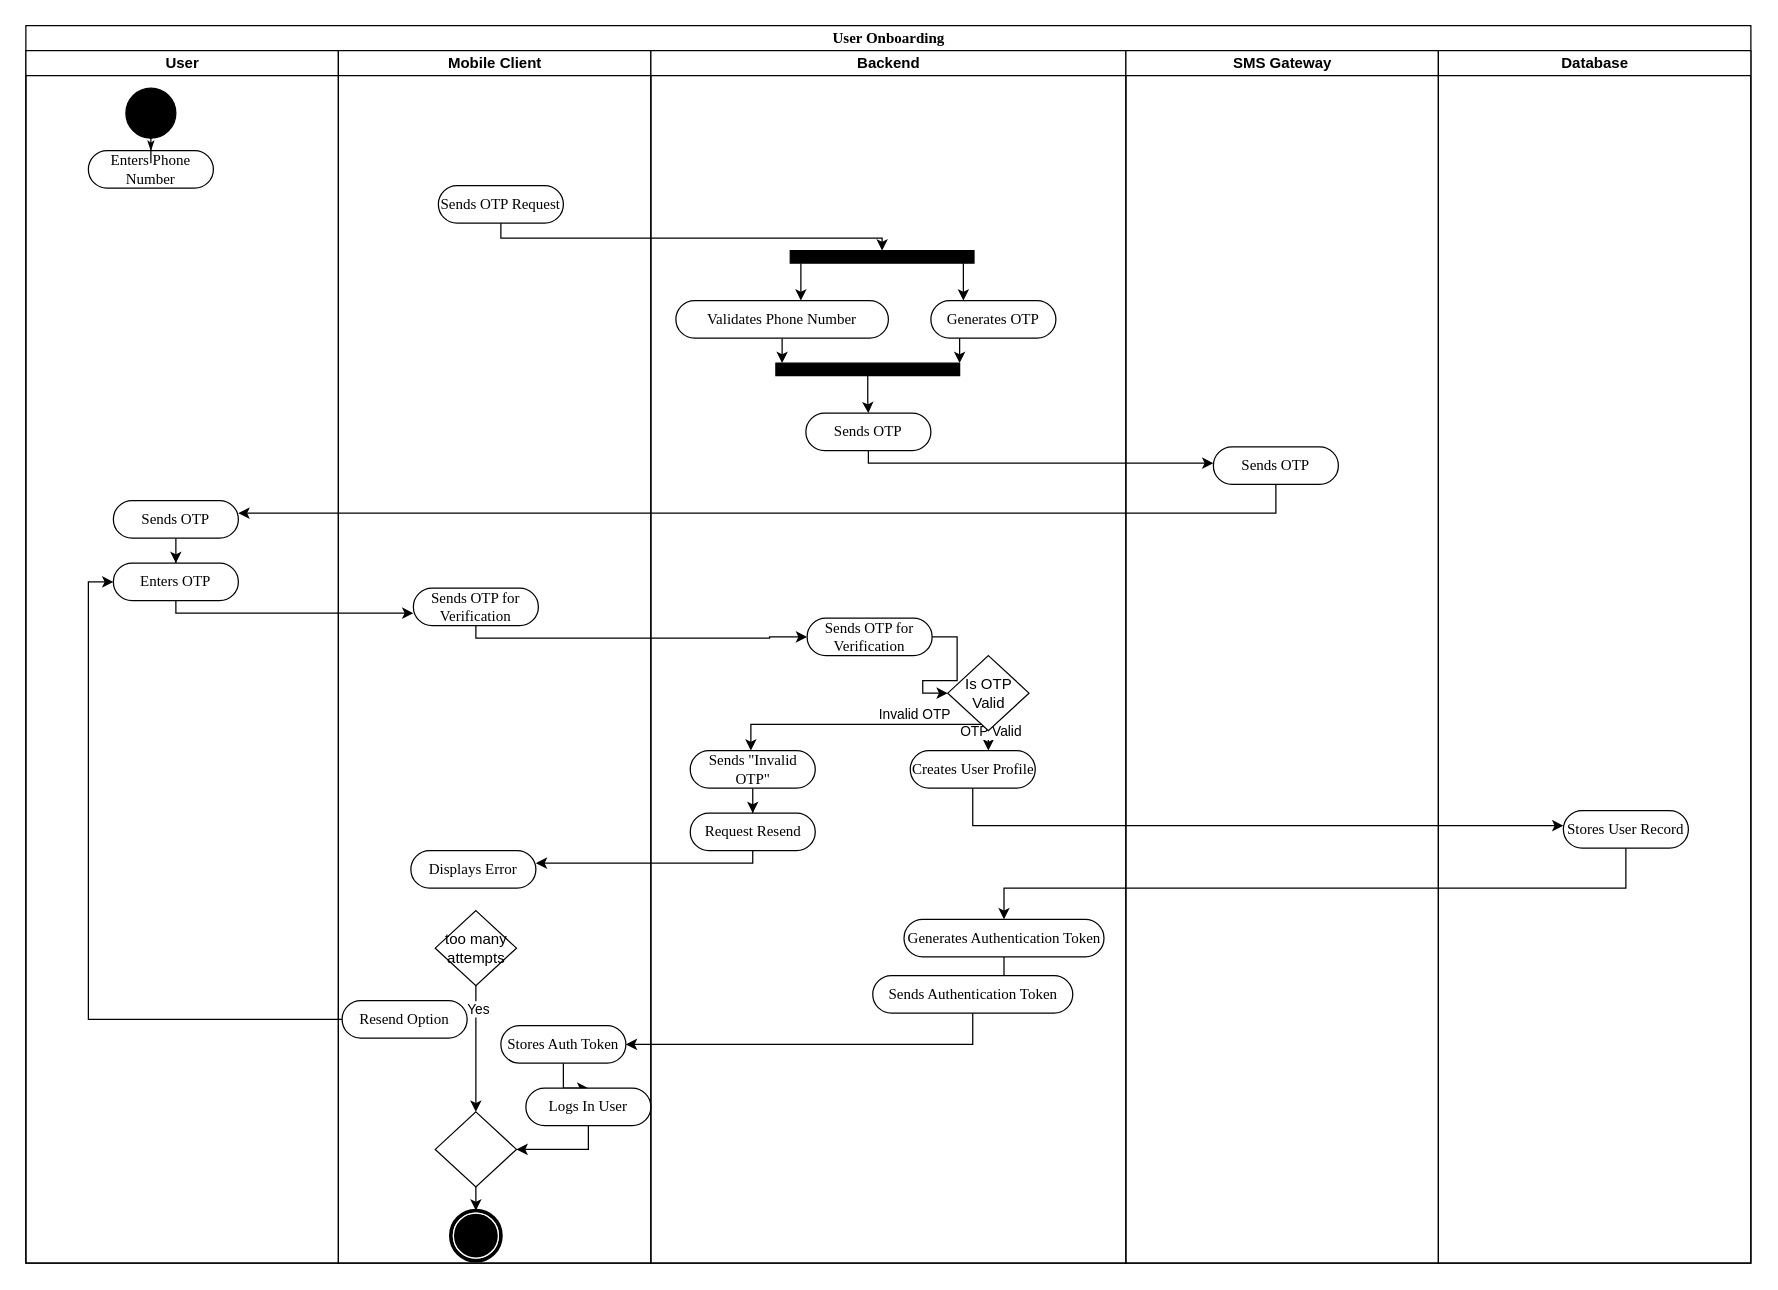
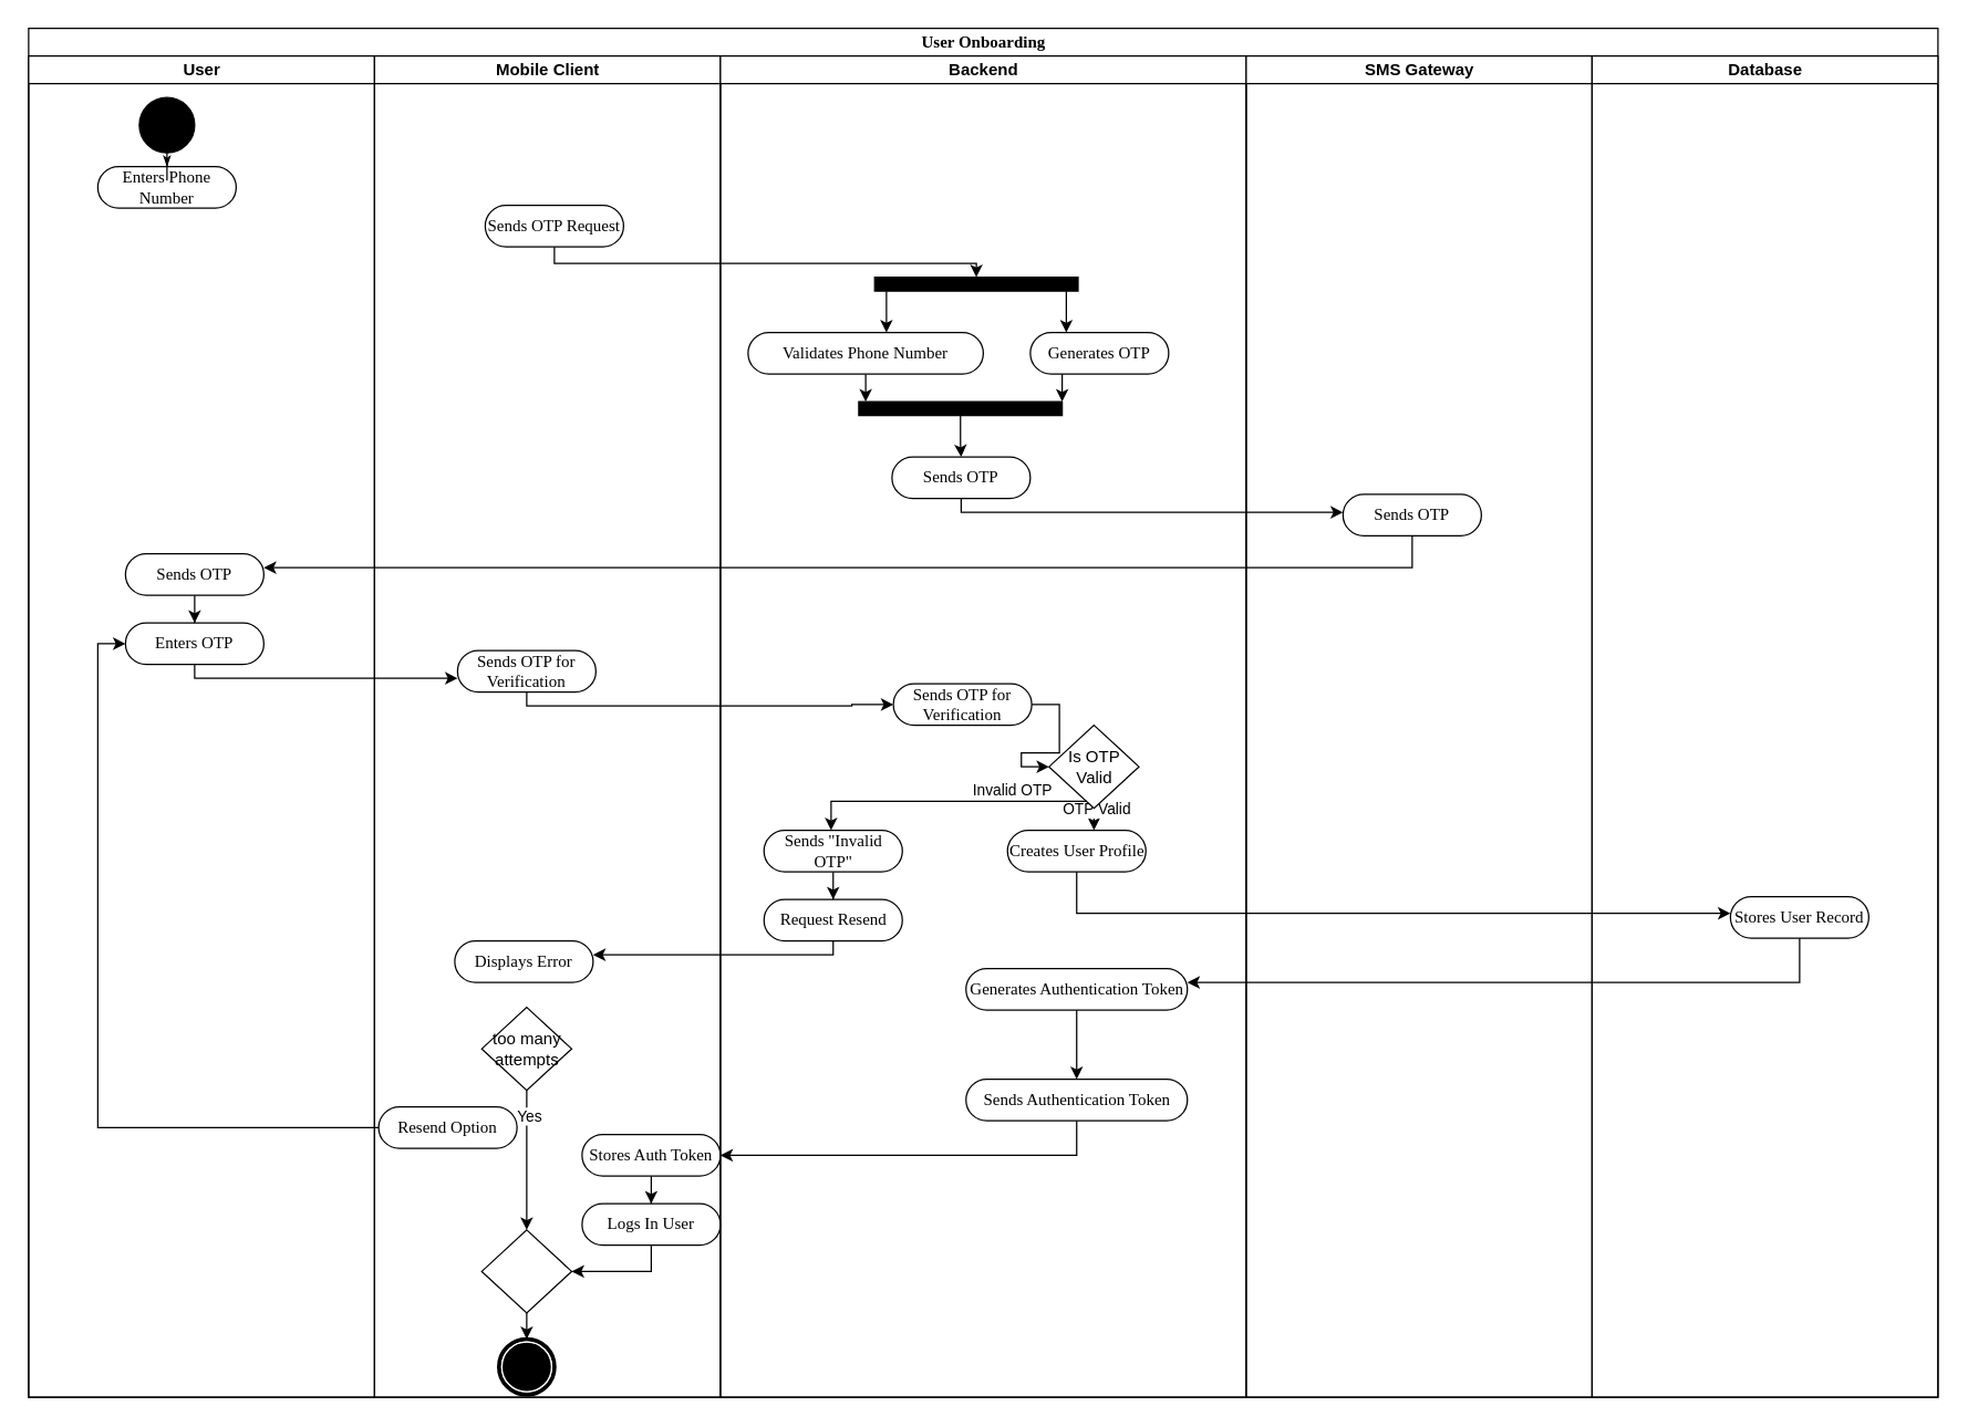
  <mxCell id="0" />
  <mxCell id="1" parent="0" />
  <mxCell id="2" value="User Onboarding " style="swimlane;html=1;childLayout=stackLayout;startSize=20;rounded=0;shadow=0;comic=0;labelBackgroundColor=none;strokeWidth=1;fontFamily=Verdana;fontSize=12;align=center;" vertex="1" parent="1"><mxGeometry x="20" y="20" width="1380" height="990" as="geometry" /></mxCell>
  <mxCell id="3" value="User" style="swimlane;html=1;startSize=20;" vertex="1" parent="2"><mxGeometry y="20" width="250" height="970" as="geometry" /></mxCell>
  <mxCell id="4" value="" style="ellipse;whiteSpace=wrap;html=1;rounded=0;shadow=0;comic=0;labelBackgroundColor=none;strokeWidth=1;fillColor=#000000;fontFamily=Verdana;fontSize=12;align=center;" vertex="1" parent="3"><mxGeometry x="80" y="30" width="40" height="40" as="geometry" /></mxCell>
  <mxCell id="5" style="edgeStyle=orthogonalEdgeStyle;rounded=0;orthogonalLoop=1;jettySize=auto;html=1;" edge="1" parent="3" source="6" target="7"><mxGeometry relative="1" as="geometry" /></mxCell>
  <mxCell id="6" value="Sends OTP" style="rounded=1;whiteSpace=wrap;html=1;shadow=0;comic=0;labelBackgroundColor=none;strokeWidth=1;fontFamily=Verdana;fontSize=12;align=center;arcSize=50;" vertex="1" parent="3"><mxGeometry x="70" y="360" width="100" height="30" as="geometry" /></mxCell>
  <mxCell id="7" value="Enters OTP" style="rounded=1;whiteSpace=wrap;html=1;shadow=0;comic=0;labelBackgroundColor=none;strokeWidth=1;fontFamily=Verdana;fontSize=12;align=center;arcSize=50;" vertex="1" parent="3"><mxGeometry x="70" y="410" width="100" height="30" as="geometry" /></mxCell>
  <mxCell id="8" value="Mobile Client" style="swimlane;html=1;startSize=20;" vertex="1" parent="2"><mxGeometry x="250" y="20" width="250" height="970" as="geometry" /></mxCell>
  <mxCell id="9" value="Sends OTP Request" style="rounded=1;whiteSpace=wrap;html=1;shadow=0;comic=0;labelBackgroundColor=none;strokeWidth=1;fontFamily=Verdana;fontSize=12;align=center;arcSize=50;" vertex="1" parent="8"><mxGeometry x="80" y="108" width="100" height="30" as="geometry" /></mxCell>
  <mxCell id="10" value="Sends OTP for Verification" style="rounded=1;whiteSpace=wrap;html=1;shadow=0;comic=0;labelBackgroundColor=none;strokeWidth=1;fontFamily=Verdana;fontSize=12;align=center;arcSize=50;" vertex="1" parent="8"><mxGeometry x="60" y="430" width="100" height="30" as="geometry" /></mxCell>
  <mxCell id="11" value="Displays Error" style="rounded=1;whiteSpace=wrap;html=1;shadow=0;comic=0;labelBackgroundColor=none;strokeWidth=1;fontFamily=Verdana;fontSize=12;align=center;arcSize=50;" vertex="1" parent="8"><mxGeometry x="58" y="640" width="100" height="30" as="geometry" /></mxCell>
  <mxCell id="12" value="Resend Option" style="rounded=1;whiteSpace=wrap;html=1;shadow=0;comic=0;labelBackgroundColor=none;strokeWidth=1;fontFamily=Verdana;fontSize=12;align=center;arcSize=50;" vertex="1" parent="8"><mxGeometry x="3" y="760" width="100" height="30" as="geometry" /></mxCell>
  <mxCell id="13" style="edgeStyle=orthogonalEdgeStyle;rounded=0;orthogonalLoop=1;jettySize=auto;html=1;" edge="1" parent="8" source="15" target="22"><mxGeometry relative="1" as="geometry"><mxPoint x="190" y="760" as="targetPoint" /><Array as="points"><mxPoint x="110" y="770" /><mxPoint x="110" y="770" /></Array></mxGeometry></mxCell>
  <mxCell id="14" value="Yes" style="edgeLabel;html=1;align=center;verticalAlign=middle;resizable=0;points=[];" vertex="1" connectable="0" parent="13"><mxGeometry x="-0.634" y="1" relative="1" as="geometry"><mxPoint as="offset" /></mxGeometry></mxCell>
  <mxCell id="15" value=" too many attempts" style="rhombus;whiteSpace=wrap;html=1;" vertex="1" parent="8"><mxGeometry x="77.5" y="688" width="65" height="60" as="geometry" /></mxCell>
  <mxCell id="16" style="edgeStyle=orthogonalEdgeStyle;rounded=0;orthogonalLoop=1;jettySize=auto;html=1;" edge="1" parent="8" source="17" target="19"><mxGeometry relative="1" as="geometry" /></mxCell>
- <mxCell id="17" value="Stores Auth Token" style="rounded=1;whiteSpace=wrap;html=1;shadow=0;comic=0;labelBackgroundColor=none;strokeWidth=1;fontFamily=Verdana;fontSize=12;align=center;arcSize=50;" vertex="1" parent="8"><mxGeometry x="130" y="780" width="100" height="30" as="geometry" /></mxCell>
+ <mxCell id="17" value="Stores Auth Token" style="rounded=1;whiteSpace=wrap;html=1;shadow=0;comic=0;labelBackgroundColor=none;strokeWidth=1;fontFamily=Verdana;fontSize=12;align=center;arcSize=50;" vertex="1" parent="8"><mxGeometry x="150" y="780" width="100" height="30" as="geometry" /></mxCell>
  <mxCell id="18" style="edgeStyle=orthogonalEdgeStyle;rounded=0;orthogonalLoop=1;jettySize=auto;html=1;entryX=1;entryY=0.5;entryDx=0;entryDy=0;" edge="1" parent="8" source="19" target="22"><mxGeometry relative="1" as="geometry"><Array as="points"><mxPoint x="200" y="879" /></Array></mxGeometry></mxCell>
  <mxCell id="19" value="Logs In User" style="rounded=1;whiteSpace=wrap;html=1;shadow=0;comic=0;labelBackgroundColor=none;strokeWidth=1;fontFamily=Verdana;fontSize=12;align=center;arcSize=50;" vertex="1" parent="8"><mxGeometry x="150" y="830" width="100" height="30" as="geometry" /></mxCell>
  <mxCell id="20" value="" style="shape=mxgraph.bpmn.shape;html=1;verticalLabelPosition=bottom;labelBackgroundColor=#ffffff;verticalAlign=top;perimeter=ellipsePerimeter;outline=end;symbol=terminate;rounded=0;shadow=0;comic=0;strokeWidth=1;fontFamily=Verdana;fontSize=12;align=center;" vertex="1" parent="8"><mxGeometry x="90" y="928" width="40" height="40" as="geometry" /></mxCell>
  <mxCell id="21" style="edgeStyle=orthogonalEdgeStyle;rounded=0;orthogonalLoop=1;jettySize=auto;html=1;" edge="1" parent="8" source="22" target="20"><mxGeometry relative="1" as="geometry" /></mxCell>
  <mxCell id="22" value="" style="rhombus;whiteSpace=wrap;html=1;" vertex="1" parent="8"><mxGeometry x="77.5" y="849" width="65" height="60" as="geometry" /></mxCell>
  <mxCell id="23" value="Backend" style="swimlane;html=1;startSize=20;" vertex="1" parent="2"><mxGeometry x="500" y="20" width="380" height="970" as="geometry" /></mxCell>
  <mxCell id="24" value="Enters Phone Number" style="rounded=1;whiteSpace=wrap;html=1;shadow=0;comic=0;labelBackgroundColor=none;strokeWidth=1;fontFamily=Verdana;fontSize=12;align=center;arcSize=50;" vertex="1" parent="23"><mxGeometry x="-450" y="80" width="100" height="30" as="geometry" /></mxCell>
  <mxCell id="25" style="edgeStyle=orthogonalEdgeStyle;rounded=0;orthogonalLoop=1;jettySize=auto;html=1;" edge="1" parent="23" source="26" target="31"><mxGeometry relative="1" as="geometry"><Array as="points"><mxPoint x="110" y="260" /><mxPoint x="110" y="260" /></Array></mxGeometry></mxCell>
  <mxCell id="26" value="Validates Phone Number" style="rounded=1;whiteSpace=wrap;html=1;shadow=0;comic=0;labelBackgroundColor=none;strokeWidth=1;fontFamily=Verdana;fontSize=12;align=center;arcSize=50;" vertex="1" parent="23"><mxGeometry x="20" y="200" width="170" height="30" as="geometry" /></mxCell>
  <mxCell id="27" style="edgeStyle=orthogonalEdgeStyle;rounded=0;orthogonalLoop=1;jettySize=auto;html=1;" edge="1" parent="23" source="29" target="26"><mxGeometry relative="1" as="geometry"><Array as="points"><mxPoint x="120" y="190" /><mxPoint x="120" y="190" /></Array></mxGeometry></mxCell>
  <mxCell id="28" style="edgeStyle=orthogonalEdgeStyle;rounded=0;orthogonalLoop=1;jettySize=auto;html=1;" edge="1" parent="23" source="29" target="30"><mxGeometry relative="1" as="geometry"><Array as="points"><mxPoint x="250" y="180" /><mxPoint x="250" y="180" /></Array></mxGeometry></mxCell>
  <mxCell id="29" value="" style="whiteSpace=wrap;html=1;rounded=0;shadow=0;comic=0;labelBackgroundColor=none;strokeWidth=1;fillColor=#000000;fontFamily=Verdana;fontSize=12;align=center;rotation=0;" vertex="1" parent="23"><mxGeometry x="111.5" y="160" width="147" height="10" as="geometry" /></mxCell>
  <mxCell id="30" value="Generates OTP" style="rounded=1;whiteSpace=wrap;html=1;shadow=0;comic=0;labelBackgroundColor=none;strokeWidth=1;fontFamily=Verdana;fontSize=12;align=center;arcSize=50;" vertex="1" parent="23"><mxGeometry x="224" y="200" width="100" height="30" as="geometry" /></mxCell>
  <mxCell id="31" value="" style="whiteSpace=wrap;html=1;rounded=0;shadow=0;comic=0;labelBackgroundColor=none;strokeWidth=1;fillColor=#000000;fontFamily=Verdana;fontSize=12;align=center;rotation=0;" vertex="1" parent="23"><mxGeometry x="100" y="250" width="147" height="10" as="geometry" /></mxCell>
  <mxCell id="32" style="edgeStyle=orthogonalEdgeStyle;rounded=0;orthogonalLoop=1;jettySize=auto;html=1;" edge="1" parent="23" source="30" target="31"><mxGeometry relative="1" as="geometry"><Array as="points"><mxPoint x="240" y="260" /><mxPoint x="240" y="260" /></Array></mxGeometry></mxCell>
  <mxCell id="33" style="edgeStyle=orthogonalEdgeStyle;rounded=0;orthogonalLoop=1;jettySize=auto;html=1;" edge="1" parent="23" source="34" target="37"><mxGeometry relative="1" as="geometry" /></mxCell>
  <mxCell id="34" value="Sends OTP for Verification" style="rounded=1;whiteSpace=wrap;html=1;shadow=0;comic=0;labelBackgroundColor=none;strokeWidth=1;fontFamily=Verdana;fontSize=12;align=center;arcSize=50;" vertex="1" parent="23"><mxGeometry x="125" y="454" width="100" height="30" as="geometry" /></mxCell>
  <mxCell id="35" style="edgeStyle=orthogonalEdgeStyle;rounded=0;orthogonalLoop=1;jettySize=auto;html=1;" edge="1" parent="23" source="37" target="45"><mxGeometry relative="1" as="geometry"><mxPoint x="260" y="520" as="targetPoint" /><Array as="points"><mxPoint x="258" y="540" /></Array></mxGeometry></mxCell>
  <mxCell id="36" value="OTP Valid" style="edgeLabel;html=1;align=center;verticalAlign=middle;resizable=0;points=[];" vertex="1" connectable="0" parent="35"><mxGeometry x="0.047" y="1" relative="1" as="geometry"><mxPoint y="-8" as="offset" /></mxGeometry></mxCell>
  <mxCell id="37" value="Is OTP Valid" style="rhombus;whiteSpace=wrap;html=1;" vertex="1" parent="23"><mxGeometry x="237.5" y="484" width="65" height="60" as="geometry" /></mxCell>
  <mxCell id="38" value="Sends OTP" style="rounded=1;whiteSpace=wrap;html=1;shadow=0;comic=0;labelBackgroundColor=none;strokeWidth=1;fontFamily=Verdana;fontSize=12;align=center;arcSize=50;" vertex="1" parent="23"><mxGeometry x="124" y="290" width="100" height="30" as="geometry" /></mxCell>
  <mxCell id="39" style="edgeStyle=orthogonalEdgeStyle;rounded=0;orthogonalLoop=1;jettySize=auto;html=1;" edge="1" parent="23" source="31" target="38"><mxGeometry relative="1" as="geometry" /></mxCell>
  <mxCell id="40" style="edgeStyle=orthogonalEdgeStyle;rounded=0;orthogonalLoop=1;jettySize=auto;html=1;" edge="1" parent="23" source="37" target="43"><mxGeometry relative="1" as="geometry"><mxPoint x="80.034" y="600" as="targetPoint" /><Array as="points"><mxPoint x="80" y="539" /></Array></mxGeometry></mxCell>
  <mxCell id="41" value="Invalid OTP" style="edgeLabel;html=1;align=center;verticalAlign=middle;resizable=0;points=[];" vertex="1" connectable="0" parent="40"><mxGeometry x="-0.796" y="-1" relative="1" as="geometry"><mxPoint x="-33" y="-8" as="offset" /></mxGeometry></mxCell>
  <mxCell id="42" style="edgeStyle=orthogonalEdgeStyle;rounded=0;orthogonalLoop=1;jettySize=auto;html=1;" edge="1" parent="23" source="43" target="44"><mxGeometry relative="1" as="geometry" /></mxCell>
  <mxCell id="43" value="Sends &quot;Invalid OTP&quot;" style="rounded=1;whiteSpace=wrap;html=1;shadow=0;comic=0;labelBackgroundColor=none;strokeWidth=1;fontFamily=Verdana;fontSize=12;align=center;arcSize=50;" vertex="1" parent="23"><mxGeometry x="31.5" y="560" width="100" height="30" as="geometry" /></mxCell>
  <mxCell id="44" value="Request Resend" style="rounded=1;whiteSpace=wrap;html=1;shadow=0;comic=0;labelBackgroundColor=none;strokeWidth=1;fontFamily=Verdana;fontSize=12;align=center;arcSize=50;" vertex="1" parent="23"><mxGeometry x="31.5" y="610" width="100" height="30" as="geometry" /></mxCell>
  <mxCell id="45" value="Creates User Profile" style="rounded=1;whiteSpace=wrap;html=1;shadow=0;comic=0;labelBackgroundColor=none;strokeWidth=1;fontFamily=Verdana;fontSize=12;align=center;arcSize=50;" vertex="1" parent="23"><mxGeometry x="207.5" y="560" width="100" height="30" as="geometry" /></mxCell>
  <mxCell id="46" style="edgeStyle=orthogonalEdgeStyle;rounded=0;orthogonalLoop=1;jettySize=auto;html=1;" edge="1" parent="23" source="47" target="48"><mxGeometry relative="1" as="geometry" /></mxCell>
- <mxCell id="47" value="Generates Authentication Token" style="rounded=1;whiteSpace=wrap;html=1;shadow=0;comic=0;labelBackgroundColor=none;strokeWidth=1;fontFamily=Verdana;fontSize=12;align=center;arcSize=50;" vertex="1" parent="23"><mxGeometry x="202.5" y="695" width="160" height="30" as="geometry" /></mxCell>
+ <mxCell id="47" value="Generates Authentication Token" style="rounded=1;whiteSpace=wrap;html=1;shadow=0;comic=0;labelBackgroundColor=none;strokeWidth=1;fontFamily=Verdana;fontSize=12;align=center;arcSize=50;" vertex="1" parent="23"><mxGeometry x="177.5" y="660" width="160" height="30" as="geometry" /></mxCell>
  <mxCell id="48" value="Sends Authentication Token" style="rounded=1;whiteSpace=wrap;html=1;shadow=0;comic=0;labelBackgroundColor=none;strokeWidth=1;fontFamily=Verdana;fontSize=12;align=center;arcSize=50;" vertex="1" parent="23"><mxGeometry x="177.5" y="740" width="160" height="30" as="geometry" /></mxCell>
  <mxCell id="49" value="SMS Gateway" style="swimlane;html=1;startSize=20;" vertex="1" parent="2"><mxGeometry x="880" y="20" width="250" height="970" as="geometry" /></mxCell>
  <mxCell id="50" value="Sends OTP" style="rounded=1;whiteSpace=wrap;html=1;shadow=0;comic=0;labelBackgroundColor=none;strokeWidth=1;fontFamily=Verdana;fontSize=12;align=center;arcSize=50;" vertex="1" parent="49"><mxGeometry x="70" y="317" width="100" height="30" as="geometry" /></mxCell>
  <mxCell id="51" style="edgeStyle=orthogonalEdgeStyle;rounded=0;html=1;labelBackgroundColor=none;startArrow=none;startFill=0;startSize=5;endArrow=classicThin;endFill=1;endSize=5;jettySize=auto;orthogonalLoop=1;strokeWidth=1;fontFamily=Verdana;fontSize=12" edge="1" parent="2" source="4" target="24"><mxGeometry relative="1" as="geometry" /></mxCell>
  <mxCell id="52" style="edgeStyle=orthogonalEdgeStyle;rounded=0;orthogonalLoop=1;jettySize=auto;html=1;" edge="1" parent="2" source="9" target="29"><mxGeometry relative="1" as="geometry"><Array as="points"><mxPoint x="380" y="170" /><mxPoint x="685" y="170" /></Array></mxGeometry></mxCell>
  <mxCell id="53" value="Database" style="swimlane;html=1;startSize=20;" vertex="1" parent="2"><mxGeometry x="1130" y="20" width="250" height="970" as="geometry" /></mxCell>
  <mxCell id="54" value="Stores User Record" style="rounded=1;whiteSpace=wrap;html=1;shadow=0;comic=0;labelBackgroundColor=none;strokeWidth=1;fontFamily=Verdana;fontSize=12;align=center;arcSize=50;" vertex="1" parent="53"><mxGeometry x="100" y="608" width="100" height="30" as="geometry" /></mxCell>
  <mxCell id="55" style="edgeStyle=orthogonalEdgeStyle;rounded=0;orthogonalLoop=1;jettySize=auto;html=1;" edge="1" parent="2" source="7" target="10"><mxGeometry relative="1" as="geometry"><Array as="points"><mxPoint x="120" y="470" /><mxPoint x="360" y="470" /></Array></mxGeometry></mxCell>
  <mxCell id="56" style="edgeStyle=orthogonalEdgeStyle;rounded=0;orthogonalLoop=1;jettySize=auto;html=1;" edge="1" parent="2" source="10" target="34"><mxGeometry relative="1" as="geometry"><Array as="points"><mxPoint x="360" y="490" /><mxPoint x="595" y="490" /></Array></mxGeometry></mxCell>
  <mxCell id="57" style="edgeStyle=orthogonalEdgeStyle;rounded=0;orthogonalLoop=1;jettySize=auto;html=1;" edge="1" parent="2" source="38" target="50"><mxGeometry relative="1" as="geometry"><Array as="points"><mxPoint x="674" y="350" /></Array></mxGeometry></mxCell>
  <mxCell id="58" style="edgeStyle=orthogonalEdgeStyle;rounded=0;orthogonalLoop=1;jettySize=auto;html=1;" edge="1" parent="2" source="50" target="6"><mxGeometry relative="1" as="geometry"><Array as="points"><mxPoint x="1000" y="390" /></Array></mxGeometry></mxCell>
  <mxCell id="59" style="edgeStyle=orthogonalEdgeStyle;rounded=0;orthogonalLoop=1;jettySize=auto;html=1;" edge="1" parent="2" source="44" target="11"><mxGeometry relative="1" as="geometry"><Array as="points"><mxPoint x="581" y="670" /></Array></mxGeometry></mxCell>
  <mxCell id="60" style="edgeStyle=orthogonalEdgeStyle;rounded=0;orthogonalLoop=1;jettySize=auto;html=1;entryX=0;entryY=0.5;entryDx=0;entryDy=0;" edge="1" parent="2" source="12" target="7"><mxGeometry relative="1" as="geometry" /></mxCell>
  <mxCell id="61" style="edgeStyle=orthogonalEdgeStyle;rounded=0;orthogonalLoop=1;jettySize=auto;html=1;" edge="1" parent="2" source="45" target="54"><mxGeometry relative="1" as="geometry"><Array as="points"><mxPoint x="757" y="640" /></Array></mxGeometry></mxCell>
  <mxCell id="62" style="edgeStyle=orthogonalEdgeStyle;rounded=0;orthogonalLoop=1;jettySize=auto;html=1;" edge="1" parent="2" source="54" target="47"><mxGeometry relative="1" as="geometry"><Array as="points"><mxPoint x="1280" y="690" /></Array></mxGeometry></mxCell>
  <mxCell id="63" style="edgeStyle=orthogonalEdgeStyle;rounded=0;orthogonalLoop=1;jettySize=auto;html=1;entryX=1;entryY=0.5;entryDx=0;entryDy=0;" edge="1" parent="2" source="48" target="17"><mxGeometry relative="1" as="geometry"><Array as="points"><mxPoint x="757" y="815" /></Array></mxGeometry></mxCell>
